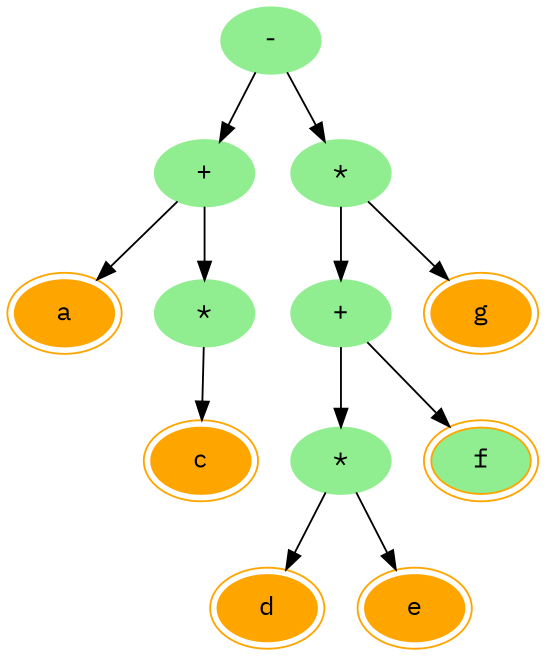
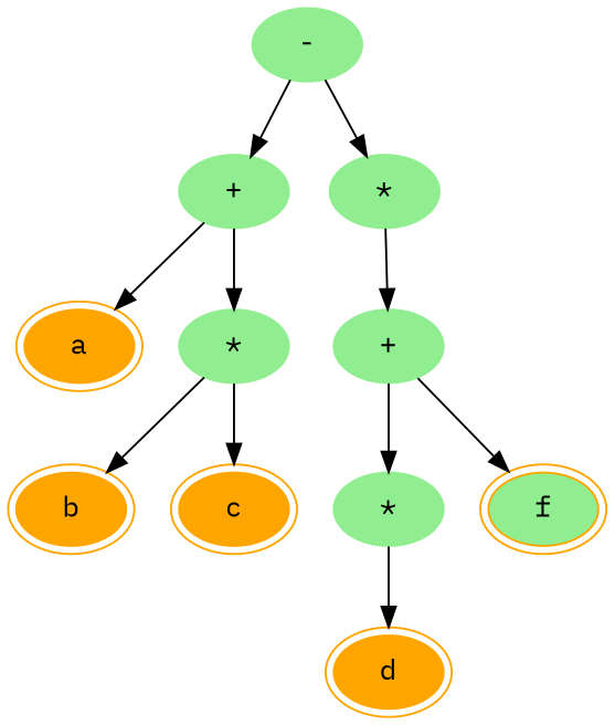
  digraph {
    fontname="IBM Plex Mono"
    node [color=orange fontname="IBM Plex Mono" style=filled peripheries=2]
    edge [fontname="IBM Plex Mono"]
    n1 [color=lightgreen label="-" peripheries=""]
    n2 [color=lightgreen label="+" peripheries=""]
    n3 [color=lightgreen label="*" peripheries=""]
    n4 [label=a]
    n5 [color=lightgreen label="*" peripheries=""]
    n6 [color=lightgreen label="+" peripheries=""]
-   n7 [label=g]
+   n8 [label=b]
    n9 [label=c]
    n10 [color=lightgreen label="*" peripheries=""]
    n11 [fillcolor=lightgreen label=f]
    n12 [label=d]
-   n13 [label=e]
    n1 -> n2
    n1 -> n3
    n2 -> n4
    n2 -> n5
    n3 -> n6
-   n3 -> n7
+   n5 -> n8
    n5 -> n9
    n6 -> n10
    n6 -> n11
    n10 -> n12
-   n10 -> n13
  }
